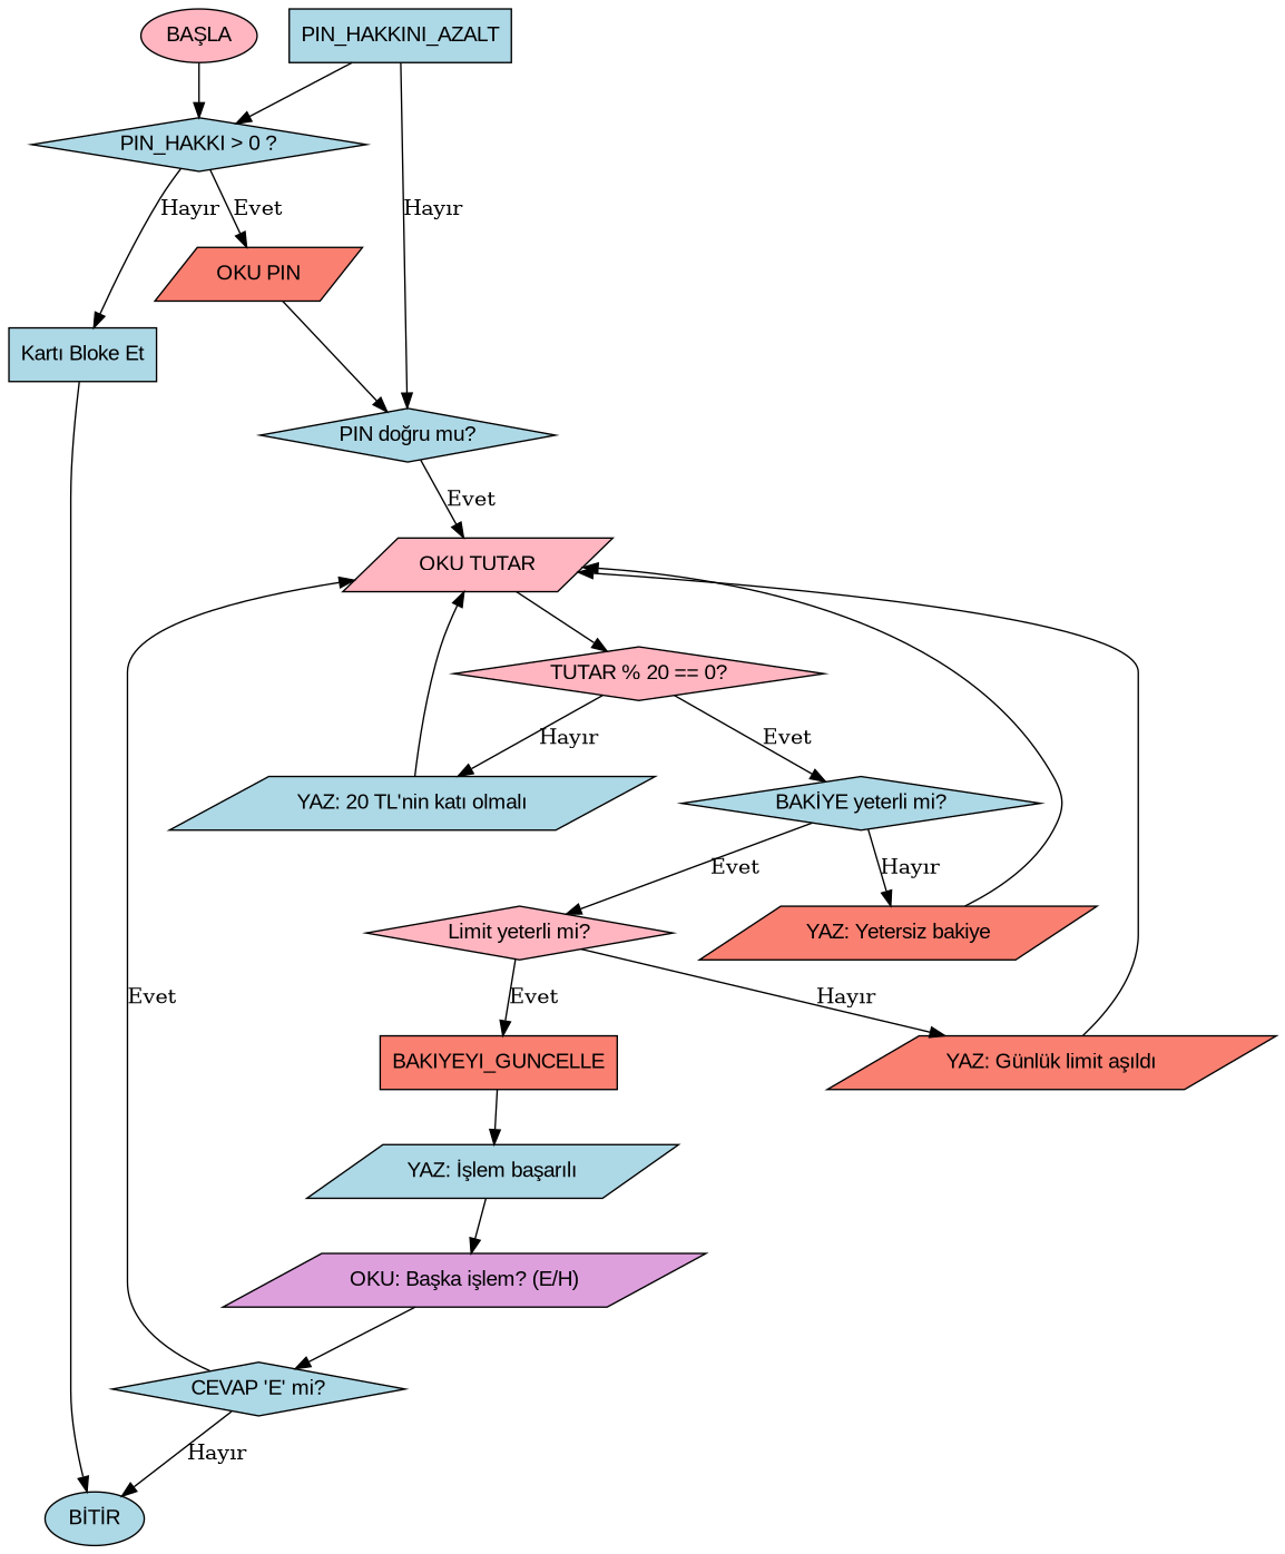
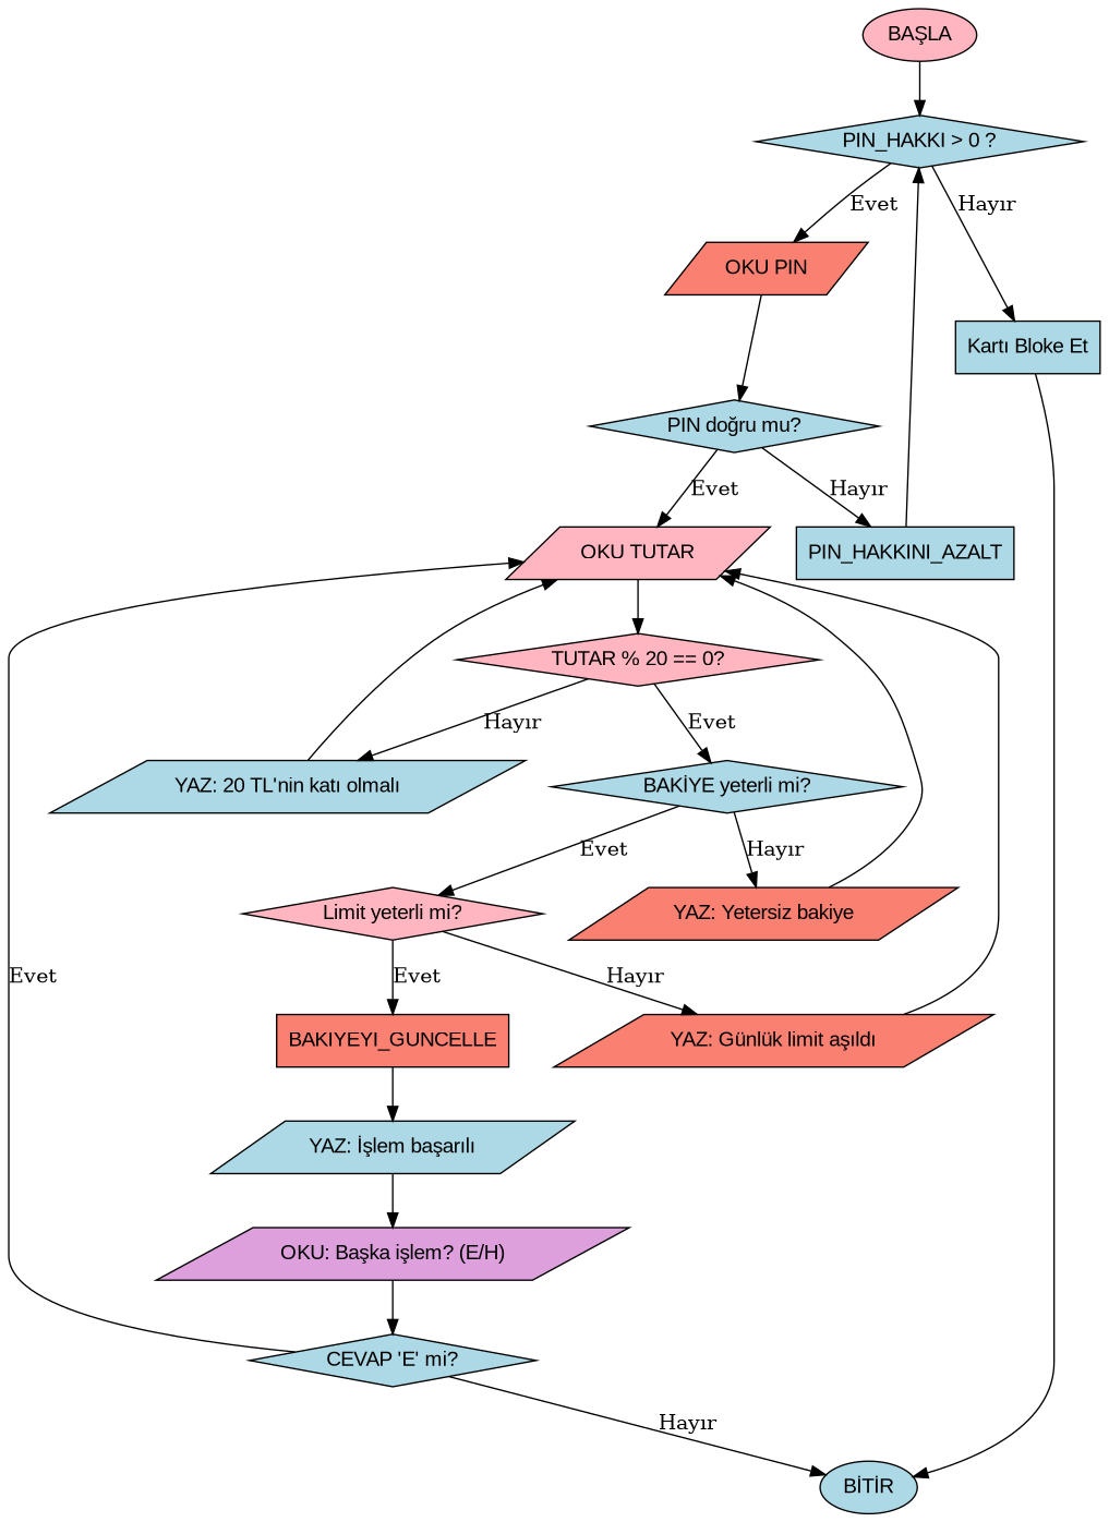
  digraph {
    node [fillcolor=lightblue fontname=Arial shape=parallelogram style=filled]
    n1 [fillcolor=lightpink label="BAŞLA" shape=oval]
    n2 [label="PIN_HAKKI > 0 ?" shape=diamond]
    n3 [fillcolor=salmon label="OKU PIN"]
    n4 [label="PIN doğru mu?" shape=diamond]
    n5 [label=PIN_HAKKINI_AZALT shape=box]
    n6 [fillcolor=lightpink label="OKU TUTAR"]
    n7 [fillcolor=lightpink label="TUTAR % 20 == 0?" shape=diamond]
    n8 [label="Kartı Bloke Et" shape=box]
    n9 [label="BİTİR" shape=oval]
    n10 [label="YAZ: 20 TL'nin katı olmalı"]
    n11 [label="BAKİYE yeterli mi?" shape=diamond]
    n12 [fillcolor=salmon label="YAZ: Yetersiz bakiye"]
    n13 [fillcolor=lightpink label="Limit yeterli mi?" shape=diamond]
    n14 [fillcolor=salmon label="YAZ: Günlük limit aşıldı"]
    n15 [fillcolor=salmon label=BAKIYEYI_GUNCELLE shape=box]
    n16 [label="YAZ: İşlem başarılı"]
    n17 [fillcolor=plum label="OKU: Başka işlem? (E/H)"]
    n18 [label="CEVAP 'E' mi?" shape=diamond]
    n1 -> n2
    n2 -> n3 [label=Evet]
    n2 -> n8 [label="Hayır"]
    n3 -> n4
-   n5 -> n4 [label="Hayır"]
+   n4 -> n5 [label="Hayır"]
    n4 -> n6 [label=Evet]
    n5 -> n2
    n6 -> n7
    n7 -> n10 [label="Hayır"]
    n7 -> n11 [label=Evet]
    n8 -> n9
    n10 -> n6
    n11 -> n12 [label="Hayır"]
    n11 -> n13 [label=Evet]
    n12 -> n6
    n13 -> n14 [label="Hayır"]
    n13 -> n15 [label=Evet]
    n14 -> n6
    n15 -> n16
    n16 -> n17
    n17 -> n18
    n18 -> n6 [label=Evet]
    n18 -> n9 [label="Hayır"]
  }
